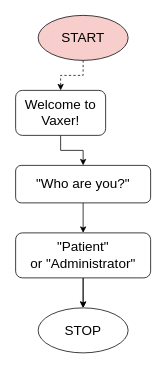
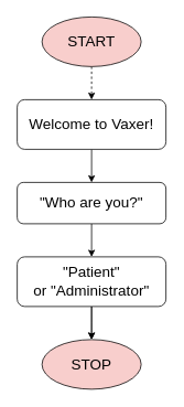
  <mxCell id="0" />
  <mxCell id="1" parent="0" />
  <mxCell id="2" style="edgeStyle=orthogonalEdgeStyle;rounded=0;orthogonalLoop=1;jettySize=auto;html=1;dashed=1;" edge="1" parent="1" source="3" target="5"><mxGeometry relative="1" as="geometry"><mxPoint x="110" y="120" as="targetPoint" /></mxGeometry></mxCell>
  <mxCell id="3" value="&lt;font style=&quot;font-size: 18px&quot;&gt;START&lt;/font&gt;" style="ellipse;whiteSpace=wrap;html=1;fillColor=#f8cecc;" vertex="1" parent="1"><mxGeometry x="50" y="20" width="120" height="60" as="geometry" /></mxCell>
  <mxCell id="4" style="edgeStyle=orthogonalEdgeStyle;rounded=0;orthogonalLoop=1;jettySize=auto;html=1;fontSize=18;" edge="1" parent="1" source="5" target="7"><mxGeometry relative="1" as="geometry"><mxPoint x="110" y="230" as="targetPoint" /></mxGeometry></mxCell>
- <mxCell id="5" value="&lt;font style=&quot;font-size: 18px&quot;&gt;Welcome to Vaxer!&lt;/font&gt;" style="rounded=1;whiteSpace=wrap;html=1;" vertex="1" parent="1"><mxGeometry x="20" y="120" width="120" height="60" as="geometry" /></mxCell>
+ <mxCell id="5" value="&lt;font style=&quot;font-size: 18px&quot;&gt;Welcome to Vaxer!&lt;/font&gt;" style="rounded=1;whiteSpace=wrap;html=1;" vertex="1" parent="1"><mxGeometry x="20" y="120" width="180" height="60" as="geometry" /></mxCell>
  <mxCell id="6" style="edgeStyle=orthogonalEdgeStyle;rounded=0;orthogonalLoop=1;jettySize=auto;html=1;fontSize=18;" edge="1" parent="1" source="7" target="10"><mxGeometry relative="1" as="geometry"><mxPoint x="110" y="310" as="targetPoint" /></mxGeometry></mxCell>
  <mxCell id="7" value="&quot;Who are you?&quot;" style="rounded=1;whiteSpace=wrap;html=1;fontSize=18;" vertex="1" parent="1"><mxGeometry x="20" y="220" width="180" height="50" as="geometry" /></mxCell>
  <mxCell id="8" style="edgeStyle=orthogonalEdgeStyle;rounded=0;orthogonalLoop=1;jettySize=auto;html=1;fontSize=18;" edge="1" parent="1" source="10"><mxGeometry relative="1" as="geometry"><mxPoint x="110" y="410" as="targetPoint" /></mxGeometry></mxCell>
  <mxCell id="9" style="edgeStyle=orthogonalEdgeStyle;rounded=0;orthogonalLoop=1;jettySize=auto;html=1;fontSize=18;" edge="1" parent="1" source="10" target="11"><mxGeometry relative="1" as="geometry"><mxPoint x="110" y="420" as="targetPoint" /></mxGeometry></mxCell>
  <mxCell id="10" value="&quot;Patient&quot; or&amp;nbsp;&quot;Administrator&quot;" style="rounded=1;whiteSpace=wrap;html=1;fontSize=18;" vertex="1" parent="1"><mxGeometry x="20" y="310" width="180" height="60" as="geometry" /></mxCell>
- <mxCell id="11" value="STOP" style="ellipse;whiteSpace=wrap;html=1;fontSize=18;" vertex="1" parent="1"><mxGeometry x="50" y="410" width="120" height="60" as="geometry" /></mxCell>
+ <mxCell id="11" value="STOP" style="ellipse;whiteSpace=wrap;html=1;fontSize=18;fillColor=#f8cecc;" vertex="1" parent="1"><mxGeometry x="50" y="410" width="120" height="60" as="geometry" /></mxCell>
